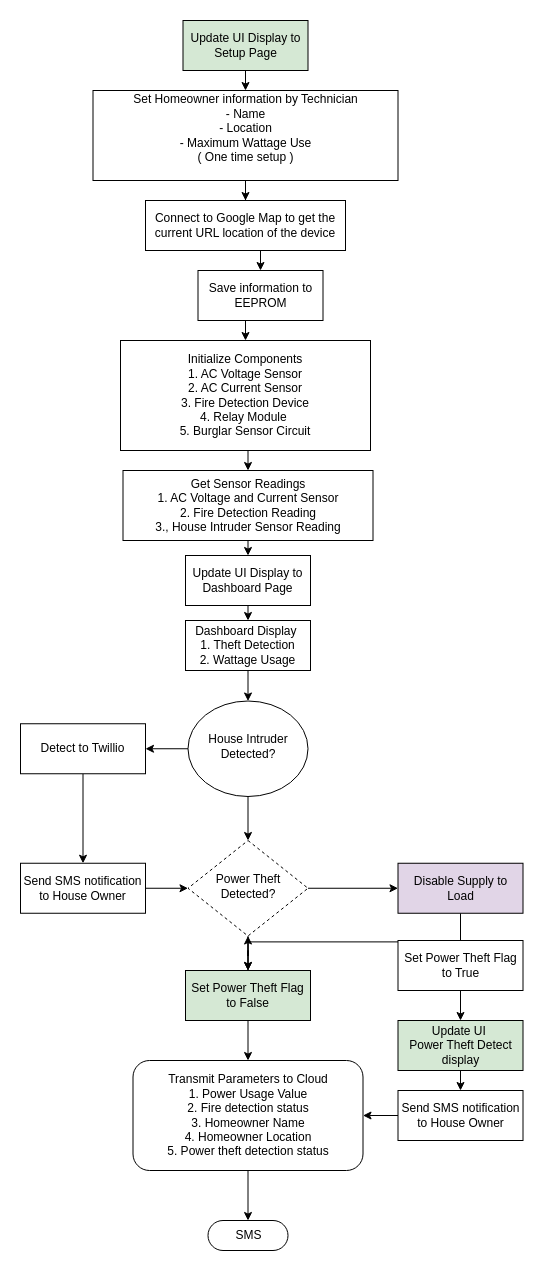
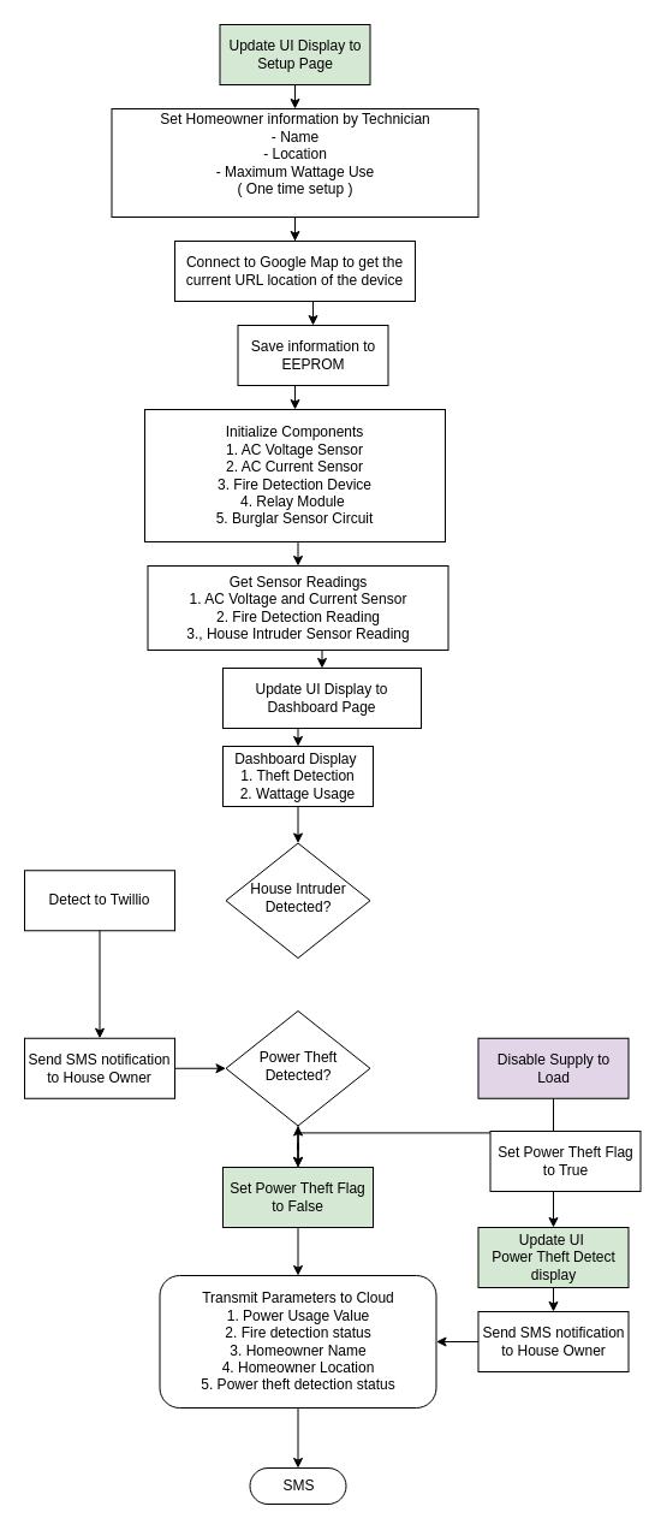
  <mxCell id="0" />
  <mxCell id="1" parent="0" />
  <mxCell id="2" style="edgeStyle=orthogonalEdgeStyle;rounded=0;orthogonalLoop=1;jettySize=auto;html=1;exitX=0.5;exitY=1;exitDx=0;exitDy=0;entryX=0.5;entryY=0;entryDx=0;entryDy=0;" parent="1" source="3" target="13" edge="1"><mxGeometry relative="1" as="geometry" /></mxCell>
  <mxCell id="3" value="Initialize Components&lt;br&gt;1. AC Voltage Sensor&lt;br&gt;2. AC Current Sensor&lt;br&gt;3. Fire Detection Device&lt;br&gt;4. Relay Module&amp;nbsp;&lt;br&gt;5. Burglar Sensor Circuit" style="rounded=0;whiteSpace=wrap;html=1;" parent="1" vertex="1"><mxGeometry x="120" y="340" width="250" height="110" as="geometry" /></mxCell>
  <mxCell id="4" value="SMS" style="html=1;dashed=0;whitespace=wrap;shape=mxgraph.dfd.start" parent="1" vertex="1"><mxGeometry x="207.5" y="1220" width="80" height="30" as="geometry" /></mxCell>
  <mxCell id="5" style="edgeStyle=orthogonalEdgeStyle;rounded=0;orthogonalLoop=1;jettySize=auto;html=1;exitX=0.5;exitY=1;exitDx=0;exitDy=0;" parent="1" source="6" target="4" edge="1"><mxGeometry relative="1" as="geometry" /></mxCell>
  <mxCell id="6" value="Transmit Parameters to Cloud&lt;br&gt;1. Power Usage Value&lt;br&gt;2. Fire detection status&lt;br&gt;3. Homeowner Name&lt;br&gt;4. Homeowner Location&lt;br&gt;5. Power theft detection status" style="rounded=1;whiteSpace=wrap;html=1;fontSize=12;glass=0;strokeWidth=1;shadow=0;" parent="1" vertex="1"><mxGeometry x="132.5" y="1060" width="230" height="110" as="geometry" /></mxCell>
  <mxCell id="7" style="edgeStyle=orthogonalEdgeStyle;rounded=0;orthogonalLoop=1;jettySize=auto;html=1;exitX=0.5;exitY=1;exitDx=0;exitDy=0;" parent="1" source="8" target="32" edge="1"><mxGeometry relative="1" as="geometry" /></mxCell>
  <mxCell id="8" value="Set Homeowner information by Technician&lt;br&gt;- Name&lt;br&gt;- Location&lt;br&gt;- Maximum Wattage Use&lt;br&gt;( One time setup )&lt;br&gt;&amp;nbsp;" style="rounded=0;whiteSpace=wrap;html=1;" parent="1" vertex="1"><mxGeometry x="92.5" y="90" width="305" height="90" as="geometry" /></mxCell>
- <mxCell id="9" style="edgeStyle=orthogonalEdgeStyle;rounded=0;orthogonalLoop=1;jettySize=auto;html=1;exitX=1;exitY=0.5;exitDx=0;exitDy=0;" parent="1" source="11" target="23" edge="1"><mxGeometry relative="1" as="geometry" /></mxCell>
  <mxCell id="10" style="edgeStyle=orthogonalEdgeStyle;rounded=0;orthogonalLoop=1;jettySize=auto;html=1;exitX=0.5;exitY=1;exitDx=0;exitDy=0;" parent="1" source="11" target="30" edge="1"><mxGeometry relative="1" as="geometry" /></mxCell>
- <mxCell id="11" value="Power Theft Detected?" style="rhombus;whiteSpace=wrap;html=1;shadow=0;fontFamily=Helvetica;fontSize=12;align=center;strokeWidth=1;spacing=6;spacingTop=-4;dashed=1;" parent="1" vertex="1"><mxGeometry x="187.5" y="840" width="120" height="95.5" as="geometry" /></mxCell>
+ <mxCell id="11" value="Power Theft Detected?" style="rhombus;whiteSpace=wrap;html=1;shadow=0;fontFamily=Helvetica;fontSize=12;align=center;strokeWidth=1;spacing=6;spacingTop=-4;" parent="1" vertex="1"><mxGeometry x="187.5" y="840" width="120" height="95.5" as="geometry" /></mxCell>
  <mxCell id="12" style="edgeStyle=orthogonalEdgeStyle;rounded=0;orthogonalLoop=1;jettySize=auto;html=1;exitX=0.5;exitY=1;exitDx=0;exitDy=0;entryX=0.5;entryY=0;entryDx=0;entryDy=0;" parent="1" source="13" target="19" edge="1"><mxGeometry relative="1" as="geometry" /></mxCell>
  <mxCell id="13" value="Get Sensor Readings&lt;br&gt;1. AC Voltage and Current Sensor&lt;br&gt;2. Fire Detection Reading&lt;br&gt;3., House Intruder Sensor Reading" style="rounded=0;whiteSpace=wrap;html=1;" parent="1" vertex="1"><mxGeometry x="122.5" y="470" width="250" height="70" as="geometry" /></mxCell>
  <mxCell id="14" style="edgeStyle=orthogonalEdgeStyle;rounded=0;orthogonalLoop=1;jettySize=auto;html=1;exitX=0.5;exitY=1;exitDx=0;exitDy=0;entryX=0.5;entryY=0;entryDx=0;entryDy=0;" parent="1" source="15" target="3" edge="1"><mxGeometry relative="1" as="geometry" /></mxCell>
  <mxCell id="15" value="Save information to EEPROM" style="rounded=0;whiteSpace=wrap;html=1;" parent="1" vertex="1"><mxGeometry x="197.5" y="270" width="125" height="50" as="geometry" /></mxCell>
  <mxCell id="16" style="edgeStyle=orthogonalEdgeStyle;rounded=0;orthogonalLoop=1;jettySize=auto;html=1;exitX=0.5;exitY=1;exitDx=0;exitDy=0;entryX=0.5;entryY=0;entryDx=0;entryDy=0;" parent="1" source="17" target="8" edge="1"><mxGeometry relative="1" as="geometry" /></mxCell>
  <mxCell id="17" value="Update UI Display to Setup Page" style="rounded=0;whiteSpace=wrap;html=1;fillColor=#d5e8d4;" parent="1" vertex="1"><mxGeometry x="182.5" y="20" width="125" height="50" as="geometry" /></mxCell>
  <mxCell id="18" style="edgeStyle=orthogonalEdgeStyle;rounded=0;orthogonalLoop=1;jettySize=auto;html=1;exitX=0.5;exitY=1;exitDx=0;exitDy=0;entryX=0.5;entryY=0;entryDx=0;entryDy=0;" parent="1" source="19" target="21" edge="1"><mxGeometry relative="1" as="geometry" /></mxCell>
- <mxCell id="19" value="Update UI Display to Dashboard Page" style="rounded=0;whiteSpace=wrap;html=1;" parent="1" vertex="1"><mxGeometry x="185" y="555" width="125" height="50" as="geometry" /></mxCell>
+ <mxCell id="19" value="Update UI Display to Dashboard Page" style="rounded=0;whiteSpace=wrap;html=1;" parent="1" vertex="1"><mxGeometry x="185" y="555" width="165" height="50" as="geometry" /></mxCell>
  <mxCell id="20" style="edgeStyle=orthogonalEdgeStyle;rounded=0;orthogonalLoop=1;jettySize=auto;html=1;exitX=0.5;exitY=1;exitDx=0;exitDy=0;entryX=0.5;entryY=0;entryDx=0;entryDy=0;" parent="1" source="21" target="35" edge="1"><mxGeometry relative="1" as="geometry" /></mxCell>
  <mxCell id="21" value="Dashboard Display&amp;nbsp;&lt;br&gt;1. Theft Detection&lt;br&gt;2. Wattage Usage" style="rounded=0;whiteSpace=wrap;html=1;" parent="1" vertex="1"><mxGeometry x="185" y="620" width="125" height="50" as="geometry" /></mxCell>
  <mxCell id="22" style="edgeStyle=orthogonalEdgeStyle;rounded=0;orthogonalLoop=1;jettySize=auto;html=1;exitX=0.5;exitY=1;exitDx=0;exitDy=0;" parent="1" source="23" target="30" edge="1"><mxGeometry relative="1" as="geometry" /></mxCell>
  <mxCell id="23" value="Disable Supply to Load" style="rounded=0;whiteSpace=wrap;html=1;fillColor=#e1d5e7;" parent="1" vertex="1"><mxGeometry x="397.5" y="862.75" width="125" height="50" as="geometry" /></mxCell>
  <mxCell id="24" style="edgeStyle=orthogonalEdgeStyle;rounded=0;orthogonalLoop=1;jettySize=auto;html=1;exitX=0.5;exitY=1;exitDx=0;exitDy=0;entryX=0.5;entryY=0;entryDx=0;entryDy=0;" parent="1" source="25" target="27" edge="1"><mxGeometry relative="1" as="geometry" /></mxCell>
- <mxCell id="25" value="Set Power Theft Flag to True" style="rounded=0;whiteSpace=wrap;html=1;" parent="1" vertex="1"><mxGeometry x="397.5" y="940" width="125" height="50" as="geometry" /></mxCell>
+ <mxCell id="25" value="Set Power Theft Flag to True" style="rounded=0;whiteSpace=wrap;html=1;" parent="1" vertex="1"><mxGeometry x="407.5" y="940" width="125" height="50" as="geometry" /></mxCell>
  <mxCell id="26" style="edgeStyle=orthogonalEdgeStyle;rounded=0;orthogonalLoop=1;jettySize=auto;html=1;exitX=0.5;exitY=1;exitDx=0;exitDy=0;entryX=0.5;entryY=0;entryDx=0;entryDy=0;" parent="1" source="27" target="41" edge="1"><mxGeometry relative="1" as="geometry" /></mxCell>
  <mxCell id="27" value="Update UI&amp;nbsp;&lt;br&gt;Power Theft Detect display" style="rounded=0;whiteSpace=wrap;html=1;fillColor=#d5e8d4;" parent="1" vertex="1"><mxGeometry x="397.5" y="1020" width="125" height="50" as="geometry" /></mxCell>
  <mxCell id="28" style="edgeStyle=orthogonalEdgeStyle;rounded=0;orthogonalLoop=1;jettySize=auto;html=1;exitX=0.5;exitY=1;exitDx=0;exitDy=0;" parent="1" source="30" target="6" edge="1"><mxGeometry relative="1" as="geometry" /></mxCell>
  <mxCell id="29" style="edgeStyle=orthogonalEdgeStyle;rounded=0;orthogonalLoop=1;jettySize=auto;html=1;" parent="1" source="30" target="11" edge="1"><mxGeometry relative="1" as="geometry" /></mxCell>
  <mxCell id="30" value="Set Power Theft Flag to False" style="rounded=0;whiteSpace=wrap;html=1;fillColor=#d5e8d4;" parent="1" vertex="1"><mxGeometry x="185" y="970" width="125" height="50" as="geometry" /></mxCell>
  <mxCell id="31" style="edgeStyle=orthogonalEdgeStyle;rounded=0;orthogonalLoop=1;jettySize=auto;html=1;exitX=0.5;exitY=1;exitDx=0;exitDy=0;entryX=0.5;entryY=0;entryDx=0;entryDy=0;" parent="1" source="32" target="15" edge="1"><mxGeometry relative="1" as="geometry" /></mxCell>
  <mxCell id="32" value="Connect to Google Map to get the current URL location of the device" style="rounded=0;whiteSpace=wrap;html=1;" parent="1" vertex="1"><mxGeometry x="145" y="200" width="200" height="50" as="geometry" /></mxCell>
- <mxCell id="33" style="edgeStyle=orthogonalEdgeStyle;rounded=0;orthogonalLoop=1;jettySize=auto;html=1;exitX=0;exitY=0.5;exitDx=0;exitDy=0;entryX=1;entryY=0.5;entryDx=0;entryDy=0;" parent="1" source="35" target="37" edge="1"><mxGeometry relative="1" as="geometry" /></mxCell>
- <mxCell id="34" style="edgeStyle=orthogonalEdgeStyle;rounded=0;orthogonalLoop=1;jettySize=auto;html=1;exitX=0.5;exitY=1;exitDx=0;exitDy=0;" parent="1" source="35" target="11" edge="1"><mxGeometry relative="1" as="geometry" /></mxCell>
- <mxCell id="35" value="House Intruder Detected?" style="ellipse;whiteSpace=wrap;html=1;shadow=0;fontFamily=Helvetica;fontSize=12;align=center;strokeWidth=1;spacing=6;spacingTop=-4;" parent="1" vertex="1"><mxGeometry x="187.5" y="700.5" width="120" height="95.5" as="geometry" /></mxCell>
+ <mxCell id="35" value="House Intruder Detected?" style="rhombus;whiteSpace=wrap;html=1;shadow=0;fontFamily=Helvetica;fontSize=12;align=center;strokeWidth=1;spacing=6;spacingTop=-4;" parent="1" vertex="1"><mxGeometry x="187.5" y="700.5" width="120" height="95.5" as="geometry" /></mxCell>
  <mxCell id="36" style="edgeStyle=orthogonalEdgeStyle;rounded=0;orthogonalLoop=1;jettySize=auto;html=1;exitX=0.5;exitY=1;exitDx=0;exitDy=0;" parent="1" source="37" target="39" edge="1"><mxGeometry relative="1" as="geometry" /></mxCell>
  <mxCell id="37" value="Detect to Twillio" style="rounded=0;whiteSpace=wrap;html=1;" parent="1" vertex="1"><mxGeometry x="20" y="723.25" width="125" height="50" as="geometry" /></mxCell>
  <mxCell id="38" style="edgeStyle=orthogonalEdgeStyle;rounded=0;orthogonalLoop=1;jettySize=auto;html=1;exitX=1;exitY=0.5;exitDx=0;exitDy=0;entryX=0;entryY=0.5;entryDx=0;entryDy=0;" parent="1" source="39" target="11" edge="1"><mxGeometry relative="1" as="geometry" /></mxCell>
  <mxCell id="39" value="Send SMS notification to House Owner" style="rounded=0;whiteSpace=wrap;html=1;" parent="1" vertex="1"><mxGeometry x="20" y="862.75" width="125" height="50" as="geometry" /></mxCell>
  <mxCell id="40" style="edgeStyle=orthogonalEdgeStyle;rounded=0;orthogonalLoop=1;jettySize=auto;html=1;exitX=0;exitY=0.5;exitDx=0;exitDy=0;entryX=1;entryY=0.5;entryDx=0;entryDy=0;" parent="1" source="41" target="6" edge="1"><mxGeometry relative="1" as="geometry" /></mxCell>
  <mxCell id="41" value="Send SMS notification to House Owner" style="rounded=0;whiteSpace=wrap;html=1;" parent="1" vertex="1"><mxGeometry x="397.5" y="1090" width="125" height="50" as="geometry" /></mxCell>
